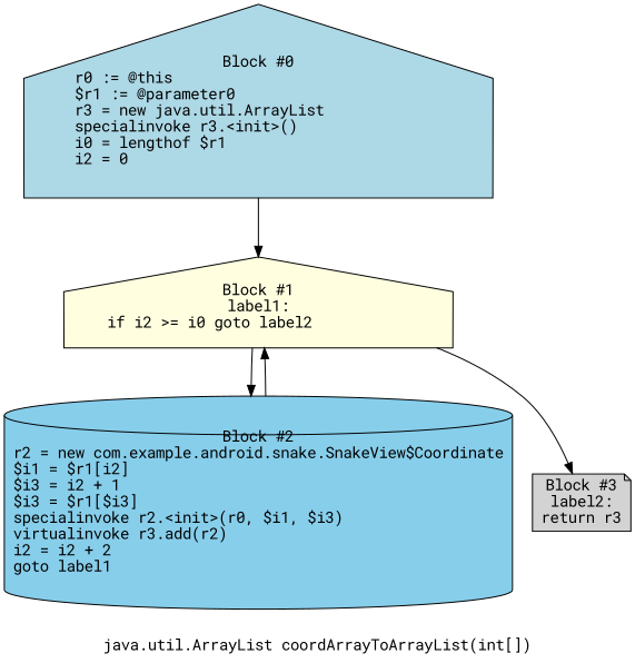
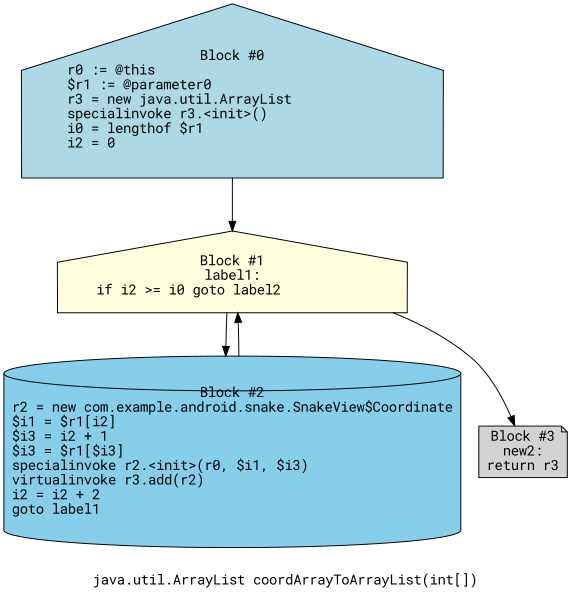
  digraph {
    label="java.util.ArrayList coordArrayToArrayList(int[])"
    fontname="Roboto Mono"
    node [shape=house style=filled fontname="Roboto Mono"]
    edge [fontname="Roboto Mono"]
    n1 [fillcolor=lightblue label="Block #0\nr0 := @this\l$r1 := @parameter0\lr3 = new java.util.ArrayList\lspecialinvoke r3.<init>()\li0 = lengthof $r1\li2 = 0\l"]
    n2 [label="Block #1\nlabel1:\nif i2 >= i0 goto label2\l" fillcolor=lightyellow]
    n3 [label="Block #2\nr2 = new com.example.android.snake.SnakeView$Coordinate\l$i1 = $r1[i2]\l$i3 = i2 + 1\l$i3 = $r1[$i3]\lspecialinvoke r2.<init>(r0, $i1, $i3)\lvirtualinvoke r3.add(r2)\li2 = i2 + 2\lgoto label1\l" shape=cylinder fillcolor=skyblue]
-   n4 [fillcolor=lightgrey label="Block #3\nlabel2:\nreturn r3\l" shape=note]
+   n4 [fillcolor=lightgrey label="Block #3\nnew2:\nreturn r3\l" shape=note]
    n1 -> n2
    n2 -> n3
    n2 -> n4
    n3 -> n2
  }
